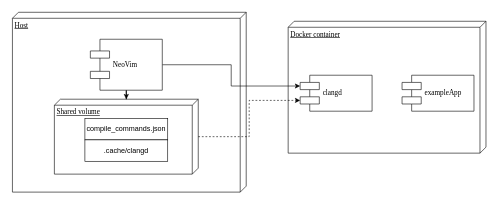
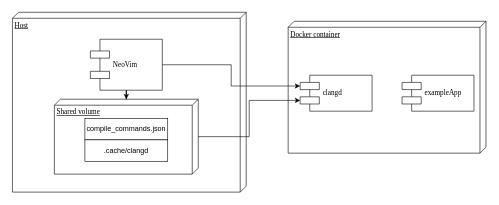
  <mxCell id="0" />
  <mxCell id="1" parent="0" />
  <mxCell id="2" value="Docker container" style="verticalAlign=top;align=left;spacingTop=8;spacingLeft=2;spacingRight=12;shape=cube;size=10;direction=south;fontStyle=4;html=1;rounded=0;shadow=0;comic=0;labelBackgroundColor=none;strokeWidth=1;fontFamily=Verdana;fontSize=12" parent="1" vertex="1"><mxGeometry x="480" y="35" width="330" height="220" as="geometry" /></mxCell>
  <mxCell id="3" value="Host" style="verticalAlign=top;align=left;spacingTop=8;spacingLeft=2;spacingRight=12;shape=cube;size=10;direction=south;fontStyle=4;html=1;rounded=0;shadow=0;comic=0;labelBackgroundColor=none;strokeWidth=1;fontFamily=Verdana;fontSize=12" parent="1" vertex="1"><mxGeometry x="20" y="20" width="390" height="300" as="geometry" /></mxCell>
  <mxCell id="4" style="edgeStyle=orthogonalEdgeStyle;rounded=0;orthogonalLoop=1;jettySize=auto;html=1;" edge="1" parent="1" source="6" target="8"><mxGeometry relative="1" as="geometry" /></mxCell>
  <mxCell id="5" style="edgeStyle=orthogonalEdgeStyle;rounded=0;orthogonalLoop=1;jettySize=auto;html=1;entryX=0;entryY=0.3;entryDx=0;entryDy=0;" edge="1" parent="1" source="6" target="13"><mxGeometry relative="1" as="geometry" /></mxCell>
  <mxCell id="6" value="&lt;div&gt;NeoVim&lt;/div&gt;" style="shape=component;align=left;spacingLeft=36;rounded=0;shadow=0;comic=0;labelBackgroundColor=none;strokeWidth=1;fontFamily=Verdana;fontSize=12;html=1;" vertex="1" parent="1"><mxGeometry x="150" y="65" width="120" height="85" as="geometry" /></mxCell>
  <mxCell id="7" value="" style="group" vertex="1" connectable="0" parent="1"><mxGeometry x="90" y="165" width="240" height="125" as="geometry" /></mxCell>
  <mxCell id="8" value="&lt;div&gt;Shared volume&lt;/div&gt;" style="verticalAlign=top;align=left;spacingTop=8;spacingLeft=2;spacingRight=12;shape=cube;size=10;direction=south;fontStyle=4;html=1;rounded=0;shadow=0;comic=0;labelBackgroundColor=none;strokeWidth=1;fontFamily=Verdana;fontSize=12" vertex="1" parent="7"><mxGeometry width="240" height="125.0" as="geometry" /></mxCell>
  <mxCell id="9" value="&lt;div&gt;compile_commands.json &lt;/div&gt;" style="html=1;whiteSpace=wrap;" vertex="1" parent="7"><mxGeometry x="50.909" y="32.143" width="138.182" height="35.714" as="geometry" /></mxCell>
  <mxCell id="10" value=".cache/clangd" style="html=1;whiteSpace=wrap;" vertex="1" parent="7"><mxGeometry x="50.909" y="67.857" width="138.182" height="35.714" as="geometry" /></mxCell>
- <mxCell id="11" style="edgeStyle=orthogonalEdgeStyle;rounded=0;orthogonalLoop=1;jettySize=auto;html=1;entryX=0;entryY=0.7;entryDx=0;entryDy=0;dashed=1;" edge="1" parent="1" source="8" target="13"><mxGeometry relative="1" as="geometry" /></mxCell>
+ <mxCell id="11" style="edgeStyle=orthogonalEdgeStyle;rounded=0;orthogonalLoop=1;jettySize=auto;html=1;entryX=0;entryY=0.7;entryDx=0;entryDy=0;" edge="1" parent="1" source="8" target="13"><mxGeometry relative="1" as="geometry" /></mxCell>
  <mxCell id="12" value="&lt;div&gt;exampleApp&lt;/div&gt;" style="shape=component;align=left;spacingLeft=36;rounded=0;shadow=0;comic=0;labelBackgroundColor=none;strokeWidth=1;fontFamily=Verdana;fontSize=12;html=1;" vertex="1" parent="1"><mxGeometry x="670" y="125" width="120" height="60" as="geometry" /></mxCell>
  <mxCell id="13" value="&lt;div&gt;clangd&lt;/div&gt;" style="shape=component;align=left;spacingLeft=36;rounded=0;shadow=0;comic=0;labelBackgroundColor=none;strokeWidth=1;fontFamily=Verdana;fontSize=12;html=1;" parent="1" vertex="1"><mxGeometry x="500" y="125" width="120" height="60" as="geometry" /></mxCell>
